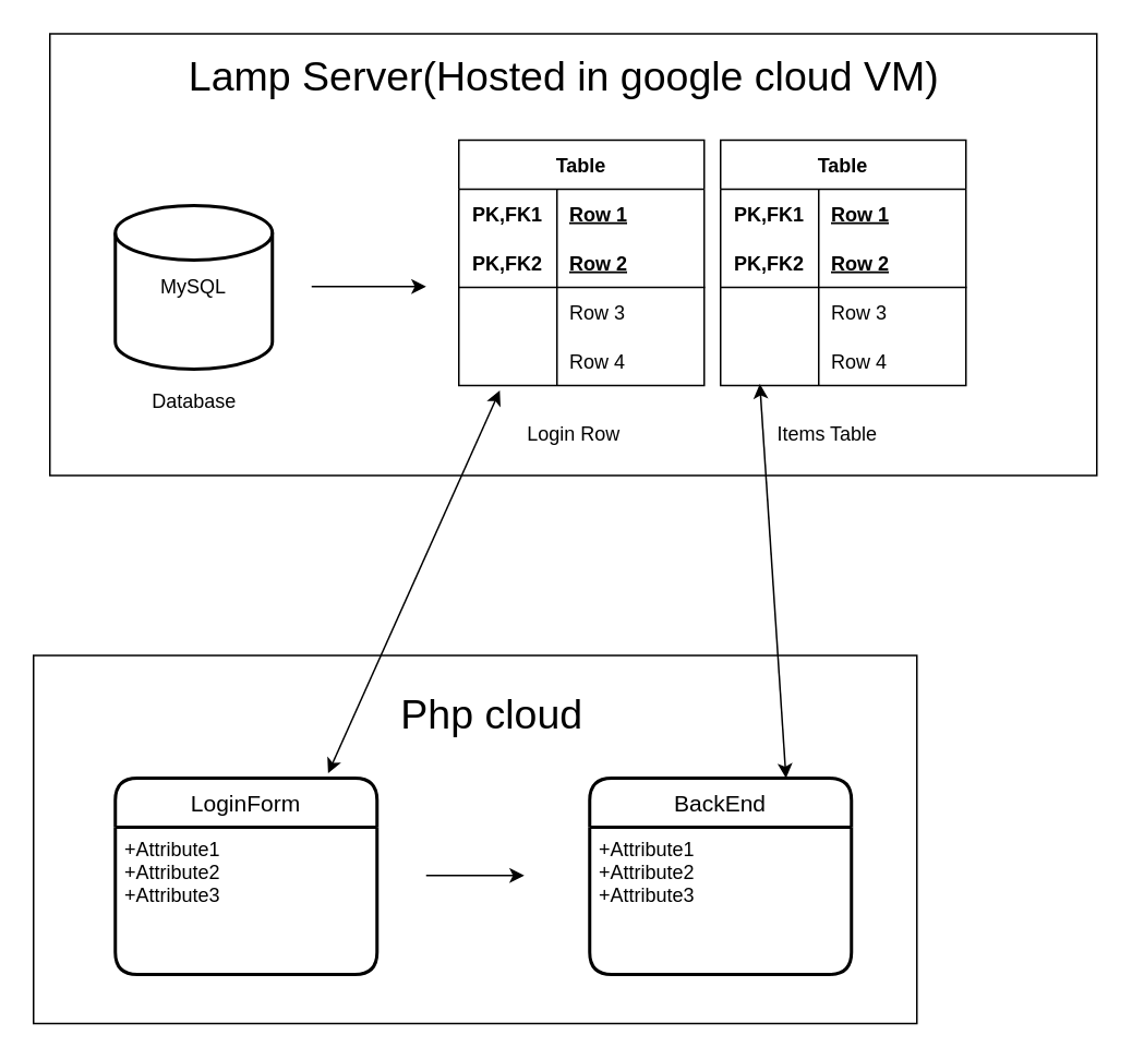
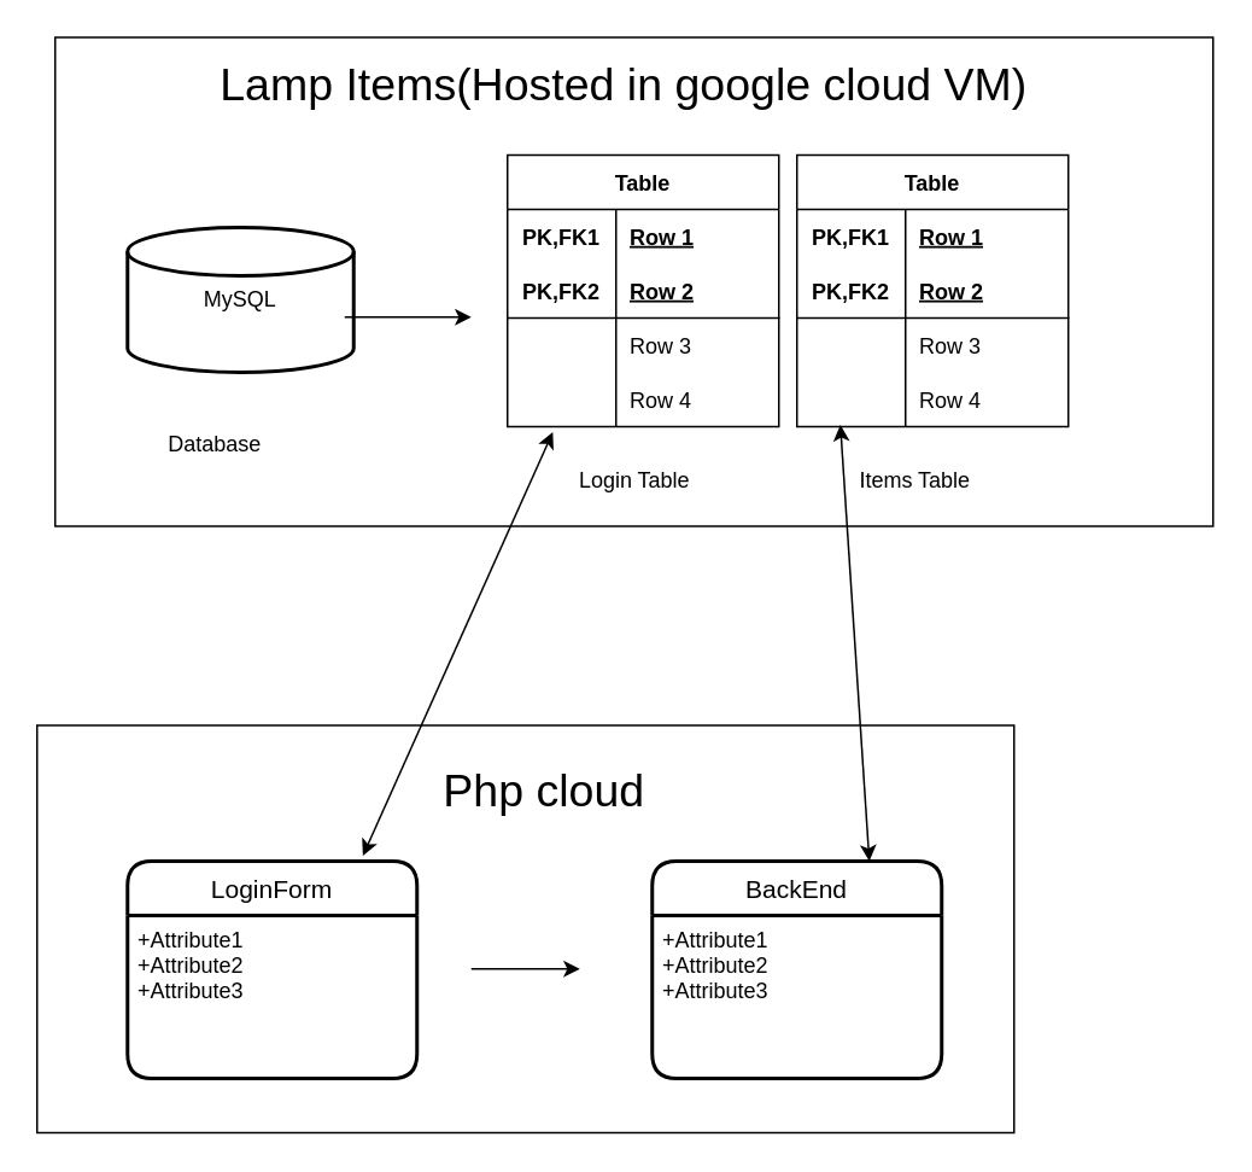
  <mxCell id="0" />
  <mxCell id="1" parent="0" />
  <mxCell id="2" value="" style="rounded=0;whiteSpace=wrap;html=1;fontColor=default;strokeColor=default;fillColor=default;" vertex="1" parent="1"><mxGeometry x="30" y="20" width="640" height="270" as="geometry" /></mxCell>
  <mxCell id="3" value="" style="rounded=0;whiteSpace=wrap;html=1;fontColor=default;strokeColor=default;fillColor=default;" vertex="1" parent="1"><mxGeometry x="20" y="400" width="540" height="225" as="geometry" /></mxCell>
- <mxCell id="4" value="MySQL" style="strokeWidth=2;html=1;shape=mxgraph.flowchart.database;whiteSpace=wrap;fillColor=default;strokeColor=default;fontColor=default;" vertex="1" parent="1"><mxGeometry x="70" y="125" width="96" height="100" as="geometry" /></mxCell>
+ <mxCell id="4" value="MySQL" style="strokeWidth=2;html=1;shape=mxgraph.flowchart.database;whiteSpace=wrap;fillColor=default;strokeColor=default;fontColor=default;" vertex="1" parent="1"><mxGeometry x="70" y="125" width="125" height="80" as="geometry" /></mxCell>
  <mxCell id="5" value="LoginForm" style="swimlane;childLayout=stackLayout;horizontal=1;startSize=30;horizontalStack=0;rounded=1;fontSize=14;fontStyle=0;strokeWidth=2;resizeParent=0;resizeLast=1;shadow=0;dashed=0;align=center;fontColor=default;fillColor=default;strokeColor=default;" vertex="1" parent="1"><mxGeometry x="70" y="475" width="160" height="120" as="geometry" /></mxCell>
  <mxCell id="6" value="+Attribute1&#10;+Attribute2&#10;+Attribute3" style="align=left;strokeColor=none;fillColor=none;spacingLeft=4;fontSize=12;verticalAlign=top;resizable=0;rotatable=0;part=1;fontColor=default;" vertex="1" parent="5"><mxGeometry y="30" width="160" height="90" as="geometry" /></mxCell>
  <mxCell id="7" value="BackEnd" style="swimlane;childLayout=stackLayout;horizontal=1;startSize=30;horizontalStack=0;rounded=1;fontSize=14;fontStyle=0;strokeWidth=2;resizeParent=0;resizeLast=1;shadow=0;dashed=0;align=center;fontColor=default;fillColor=default;strokeColor=default;" vertex="1" parent="1"><mxGeometry x="360" y="475" width="160" height="120" as="geometry" /></mxCell>
  <mxCell id="8" value="+Attribute1&#10;+Attribute2&#10;+Attribute3" style="align=left;strokeColor=none;fillColor=none;spacingLeft=4;fontSize=12;verticalAlign=top;resizable=0;rotatable=0;part=1;fontColor=default;" vertex="1" parent="7"><mxGeometry y="30" width="160" height="90" as="geometry" /></mxCell>
  <mxCell id="9" value="Table" style="shape=table;startSize=30;container=1;collapsible=1;childLayout=tableLayout;fixedRows=1;rowLines=0;fontStyle=1;align=center;resizeLast=1;fontColor=default;strokeColor=default;fillColor=default;" vertex="1" parent="1"><mxGeometry x="280" y="85" width="150" height="150" as="geometry" /></mxCell>
  <mxCell id="10" value="" style="shape=partialRectangle;collapsible=0;dropTarget=0;pointerEvents=0;fillColor=none;top=0;left=0;bottom=0;right=0;points=[[0,0.5],[1,0.5]];portConstraint=eastwest;fontColor=default;strokeColor=default;" vertex="1" parent="9"><mxGeometry y="30" width="150" height="30" as="geometry" /></mxCell>
  <mxCell id="11" value="PK,FK1" style="shape=partialRectangle;connectable=0;fillColor=none;top=0;left=0;bottom=0;right=0;fontStyle=1;overflow=hidden;fontColor=default;strokeColor=default;" vertex="1" parent="10"><mxGeometry width="60" height="30" as="geometry"><mxRectangle width="60" height="30" as="alternateBounds" /></mxGeometry></mxCell>
  <mxCell id="12" value="Row 1" style="shape=partialRectangle;connectable=0;fillColor=none;top=0;left=0;bottom=0;right=0;align=left;spacingLeft=6;fontStyle=5;overflow=hidden;fontColor=default;strokeColor=default;" vertex="1" parent="10"><mxGeometry x="60" width="90" height="30" as="geometry"><mxRectangle width="90" height="30" as="alternateBounds" /></mxGeometry></mxCell>
  <mxCell id="13" value="" style="shape=partialRectangle;collapsible=0;dropTarget=0;pointerEvents=0;fillColor=none;top=0;left=0;bottom=1;right=0;points=[[0,0.5],[1,0.5]];portConstraint=eastwest;fontColor=default;strokeColor=default;" vertex="1" parent="9"><mxGeometry y="60" width="150" height="30" as="geometry" /></mxCell>
  <mxCell id="14" value="PK,FK2" style="shape=partialRectangle;connectable=0;fillColor=none;top=0;left=0;bottom=0;right=0;fontStyle=1;overflow=hidden;fontColor=default;strokeColor=default;" vertex="1" parent="13"><mxGeometry width="60" height="30" as="geometry"><mxRectangle width="60" height="30" as="alternateBounds" /></mxGeometry></mxCell>
  <mxCell id="15" value="Row 2" style="shape=partialRectangle;connectable=0;fillColor=none;top=0;left=0;bottom=0;right=0;align=left;spacingLeft=6;fontStyle=5;overflow=hidden;fontColor=default;strokeColor=default;" vertex="1" parent="13"><mxGeometry x="60" width="90" height="30" as="geometry"><mxRectangle width="90" height="30" as="alternateBounds" /></mxGeometry></mxCell>
  <mxCell id="16" value="" style="shape=partialRectangle;collapsible=0;dropTarget=0;pointerEvents=0;fillColor=none;top=0;left=0;bottom=0;right=0;points=[[0,0.5],[1,0.5]];portConstraint=eastwest;fontColor=default;strokeColor=default;" vertex="1" parent="9"><mxGeometry y="90" width="150" height="30" as="geometry" /></mxCell>
  <mxCell id="17" value="" style="shape=partialRectangle;connectable=0;fillColor=none;top=0;left=0;bottom=0;right=0;editable=1;overflow=hidden;fontColor=default;strokeColor=default;" vertex="1" parent="16"><mxGeometry width="60" height="30" as="geometry"><mxRectangle width="60" height="30" as="alternateBounds" /></mxGeometry></mxCell>
  <mxCell id="18" value="Row 3" style="shape=partialRectangle;connectable=0;fillColor=none;top=0;left=0;bottom=0;right=0;align=left;spacingLeft=6;overflow=hidden;fontColor=default;strokeColor=default;" vertex="1" parent="16"><mxGeometry x="60" width="90" height="30" as="geometry"><mxRectangle width="90" height="30" as="alternateBounds" /></mxGeometry></mxCell>
  <mxCell id="19" value="" style="shape=partialRectangle;collapsible=0;dropTarget=0;pointerEvents=0;fillColor=none;top=0;left=0;bottom=0;right=0;points=[[0,0.5],[1,0.5]];portConstraint=eastwest;fontColor=default;strokeColor=default;" vertex="1" parent="9"><mxGeometry y="120" width="150" height="30" as="geometry" /></mxCell>
  <mxCell id="20" value="" style="shape=partialRectangle;connectable=0;fillColor=none;top=0;left=0;bottom=0;right=0;editable=1;overflow=hidden;fontColor=default;strokeColor=default;" vertex="1" parent="19"><mxGeometry width="60" height="30" as="geometry"><mxRectangle width="60" height="30" as="alternateBounds" /></mxGeometry></mxCell>
  <mxCell id="21" value="Row 4" style="shape=partialRectangle;connectable=0;fillColor=none;top=0;left=0;bottom=0;right=0;align=left;spacingLeft=6;overflow=hidden;fontColor=default;strokeColor=default;" vertex="1" parent="19"><mxGeometry x="60" width="90" height="30" as="geometry"><mxRectangle width="90" height="30" as="alternateBounds" /></mxGeometry></mxCell>
  <mxCell id="22" value="Database" style="text;html=1;align=center;verticalAlign=middle;resizable=0;points=[];autosize=1;strokeColor=none;fillColor=none;fontColor=default;" vertex="1" parent="1"><mxGeometry x="83" y="235" width="70" height="20" as="geometry" /></mxCell>
- <mxCell id="23" value="Login Row" style="text;html=1;align=center;verticalAlign=middle;resizable=0;points=[];autosize=1;strokeColor=none;fillColor=none;fontColor=default;" vertex="1" parent="1"><mxGeometry x="310" y="255" width="80" height="20" as="geometry" /></mxCell>
+ <mxCell id="23" value="Login Table" style="text;html=1;align=center;verticalAlign=middle;resizable=0;points=[];autosize=1;strokeColor=none;fillColor=none;fontColor=default;" vertex="1" parent="1"><mxGeometry x="310" y="255" width="80" height="20" as="geometry" /></mxCell>
  <mxCell id="24" value="" style="endArrow=classic;html=1;rounded=0;labelBackgroundColor=default;fontColor=default;strokeColor=default;" edge="1" parent="1"><mxGeometry width="50" height="50" relative="1" as="geometry"><mxPoint x="190" y="174.5" as="sourcePoint" /><mxPoint x="260" y="174.5" as="targetPoint" /><Array as="points"><mxPoint x="230" y="174.5" /></Array></mxGeometry></mxCell>
  <mxCell id="25" value="Table" style="shape=table;startSize=30;container=1;collapsible=1;childLayout=tableLayout;fixedRows=1;rowLines=0;fontStyle=1;align=center;resizeLast=1;fontColor=default;strokeColor=default;fillColor=default;" vertex="1" parent="1"><mxGeometry x="440" y="85" width="150" height="150" as="geometry" /></mxCell>
  <mxCell id="26" value="" style="shape=partialRectangle;collapsible=0;dropTarget=0;pointerEvents=0;fillColor=none;top=0;left=0;bottom=0;right=0;points=[[0,0.5],[1,0.5]];portConstraint=eastwest;fontColor=default;strokeColor=default;" vertex="1" parent="25"><mxGeometry y="30" width="150" height="30" as="geometry" /></mxCell>
  <mxCell id="27" value="PK,FK1" style="shape=partialRectangle;connectable=0;fillColor=none;top=0;left=0;bottom=0;right=0;fontStyle=1;overflow=hidden;fontColor=default;strokeColor=default;" vertex="1" parent="26"><mxGeometry width="60" height="30" as="geometry"><mxRectangle width="60" height="30" as="alternateBounds" /></mxGeometry></mxCell>
  <mxCell id="28" value="Row 1" style="shape=partialRectangle;connectable=0;fillColor=none;top=0;left=0;bottom=0;right=0;align=left;spacingLeft=6;fontStyle=5;overflow=hidden;fontColor=default;strokeColor=default;" vertex="1" parent="26"><mxGeometry x="60" width="90" height="30" as="geometry"><mxRectangle width="90" height="30" as="alternateBounds" /></mxGeometry></mxCell>
  <mxCell id="29" value="" style="shape=partialRectangle;collapsible=0;dropTarget=0;pointerEvents=0;fillColor=none;top=0;left=0;bottom=1;right=0;points=[[0,0.5],[1,0.5]];portConstraint=eastwest;fontColor=default;strokeColor=default;" vertex="1" parent="25"><mxGeometry y="60" width="150" height="30" as="geometry" /></mxCell>
  <mxCell id="30" value="PK,FK2" style="shape=partialRectangle;connectable=0;fillColor=none;top=0;left=0;bottom=0;right=0;fontStyle=1;overflow=hidden;fontColor=default;strokeColor=default;" vertex="1" parent="29"><mxGeometry width="60" height="30" as="geometry"><mxRectangle width="60" height="30" as="alternateBounds" /></mxGeometry></mxCell>
  <mxCell id="31" value="Row 2" style="shape=partialRectangle;connectable=0;fillColor=none;top=0;left=0;bottom=0;right=0;align=left;spacingLeft=6;fontStyle=5;overflow=hidden;fontColor=default;strokeColor=default;" vertex="1" parent="29"><mxGeometry x="60" width="90" height="30" as="geometry"><mxRectangle width="90" height="30" as="alternateBounds" /></mxGeometry></mxCell>
  <mxCell id="32" value="" style="shape=partialRectangle;collapsible=0;dropTarget=0;pointerEvents=0;fillColor=none;top=0;left=0;bottom=0;right=0;points=[[0,0.5],[1,0.5]];portConstraint=eastwest;fontColor=default;strokeColor=default;" vertex="1" parent="25"><mxGeometry y="90" width="150" height="30" as="geometry" /></mxCell>
  <mxCell id="33" value="" style="shape=partialRectangle;connectable=0;fillColor=none;top=0;left=0;bottom=0;right=0;editable=1;overflow=hidden;fontColor=default;strokeColor=default;" vertex="1" parent="32"><mxGeometry width="60" height="30" as="geometry"><mxRectangle width="60" height="30" as="alternateBounds" /></mxGeometry></mxCell>
  <mxCell id="34" value="Row 3" style="shape=partialRectangle;connectable=0;fillColor=none;top=0;left=0;bottom=0;right=0;align=left;spacingLeft=6;overflow=hidden;fontColor=default;strokeColor=default;" vertex="1" parent="32"><mxGeometry x="60" width="90" height="30" as="geometry"><mxRectangle width="90" height="30" as="alternateBounds" /></mxGeometry></mxCell>
  <mxCell id="35" value="" style="shape=partialRectangle;collapsible=0;dropTarget=0;pointerEvents=0;fillColor=none;top=0;left=0;bottom=0;right=0;points=[[0,0.5],[1,0.5]];portConstraint=eastwest;fontColor=default;strokeColor=default;" vertex="1" parent="25"><mxGeometry y="120" width="150" height="30" as="geometry" /></mxCell>
  <mxCell id="36" value="" style="shape=partialRectangle;connectable=0;fillColor=none;top=0;left=0;bottom=0;right=0;editable=1;overflow=hidden;fontColor=default;strokeColor=default;" vertex="1" parent="35"><mxGeometry width="60" height="30" as="geometry"><mxRectangle width="60" height="30" as="alternateBounds" /></mxGeometry></mxCell>
  <mxCell id="37" value="Row 4" style="shape=partialRectangle;connectable=0;fillColor=none;top=0;left=0;bottom=0;right=0;align=left;spacingLeft=6;overflow=hidden;fontColor=default;strokeColor=default;" vertex="1" parent="35"><mxGeometry x="60" width="90" height="30" as="geometry"><mxRectangle width="90" height="30" as="alternateBounds" /></mxGeometry></mxCell>
  <mxCell id="38" value="Items Table" style="text;html=1;align=center;verticalAlign=middle;resizable=0;points=[];autosize=1;strokeColor=none;fillColor=none;fontColor=default;" vertex="1" parent="1"><mxGeometry x="465" y="255" width="80" height="20" as="geometry" /></mxCell>
  <mxCell id="39" value="" style="endArrow=classic;startArrow=classic;html=1;rounded=0;labelBackgroundColor=default;fontColor=default;strokeColor=default;exitX=0.813;exitY=-0.025;exitDx=0;exitDy=0;exitPerimeter=0;entryX=0.167;entryY=1.1;entryDx=0;entryDy=0;entryPerimeter=0;" edge="1" parent="1" source="5" target="19"><mxGeometry width="50" height="50" relative="1" as="geometry"><mxPoint x="320" y="355" as="sourcePoint" /><mxPoint x="370" y="305" as="targetPoint" /></mxGeometry></mxCell>
  <mxCell id="40" value="" style="endArrow=classic;startArrow=classic;html=1;rounded=0;labelBackgroundColor=default;fontColor=default;strokeColor=default;exitX=0.75;exitY=0;exitDx=0;exitDy=0;entryX=0.16;entryY=0.967;entryDx=0;entryDy=0;entryPerimeter=0;" edge="1" parent="1" source="7" target="35"><mxGeometry width="50" height="50" relative="1" as="geometry"><mxPoint x="560" y="365" as="sourcePoint" /><mxPoint x="610" y="315" as="targetPoint" /></mxGeometry></mxCell>
- <mxCell id="41" value="Lamp Server(Hosted in google cloud VM)" style="text;html=1;align=center;verticalAlign=middle;resizable=0;points=[];autosize=1;strokeColor=none;fillColor=none;fontColor=default;fontSize=25;" vertex="1" parent="1"><mxGeometry x="109" y="25" width="470" height="40" as="geometry" /></mxCell>
+ <mxCell id="41" value="Lamp Items(Hosted in google cloud VM)" style="text;html=1;align=center;verticalAlign=middle;resizable=0;points=[];autosize=1;strokeColor=none;fillColor=none;fontColor=default;fontSize=25;" vertex="1" parent="1"><mxGeometry x="109" y="25" width="470" height="40" as="geometry" /></mxCell>
  <mxCell id="42" value="Php cloud" style="text;html=1;align=center;verticalAlign=middle;resizable=0;points=[];autosize=1;strokeColor=none;fillColor=none;fontSize=25;fontColor=default;" vertex="1" parent="1"><mxGeometry x="220" y="415" width="160" height="40" as="geometry" /></mxCell>
  <mxCell id="43" value="" style="endArrow=classic;html=1;rounded=0;labelBackgroundColor=default;fontSize=25;fontColor=default;strokeColor=default;" edge="1" parent="1"><mxGeometry width="50" height="50" relative="1" as="geometry"><mxPoint x="260" y="534.5" as="sourcePoint" /><mxPoint x="320" y="534.5" as="targetPoint" /><Array as="points"><mxPoint x="280" y="534.5" /></Array></mxGeometry></mxCell>
